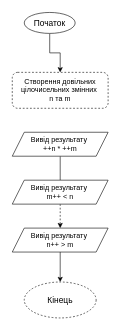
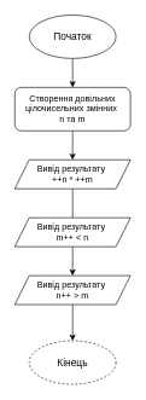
  <mxCell id="0" />
  <mxCell id="1" parent="0" />
  <mxCell id="2" value="" style="edgeStyle=orthogonalEdgeStyle;rounded=0;orthogonalLoop=1;jettySize=auto;html=1;" edge="1" parent="1" source="3" target="7"><mxGeometry relative="1" as="geometry" /></mxCell>
- <mxCell id="3" value="&lt;font style=&quot;font-size: 14px;&quot;&gt;Початок&lt;/font&gt;" style="ellipse;whiteSpace=wrap;html=1;" vertex="1" parent="1"><mxGeometry x="40" y="20" width="85" height="35" as="geometry" /></mxCell>
+ <mxCell id="3" value="&lt;font style=&quot;font-size: 14px;&quot;&gt;Початок&lt;/font&gt;" style="ellipse;whiteSpace=wrap;html=1;" vertex="1" parent="1"><mxGeometry x="40" y="20" width="120" height="60" as="geometry" /></mxCell>
  <mxCell id="4" value="" style="edgeStyle=orthogonalEdgeStyle;rounded=0;orthogonalLoop=1;jettySize=auto;html=1;endArrow=none;" edge="1" parent="1" source="5" target="9"><mxGeometry relative="1" as="geometry" /></mxCell>
  <mxCell id="5" value="Вивід результату&amp;nbsp;&lt;div&gt;++n * ++m&lt;/div&gt;" style="shape=parallelogram;perimeter=parallelogramPerimeter;whiteSpace=wrap;html=1;fixedSize=1;" vertex="1" parent="1"><mxGeometry x="20" y="220" width="160" height="40" as="geometry" /></mxCell>
- <mxCell id="7" value="Створення довільних цілочисельних змінних&amp;nbsp;&lt;div&gt;n та m&lt;/div&gt;" style="rounded=1;whiteSpace=wrap;html=1;dashed=1;" vertex="1" parent="1"><mxGeometry x="20" y="120" width="160" height="60" as="geometry" /></mxCell>
- <mxCell id="8" value="" style="edgeStyle=orthogonalEdgeStyle;rounded=0;orthogonalLoop=1;jettySize=auto;html=1;dashed=1;" edge="1" parent="1" source="9" target="11"><mxGeometry relative="1" as="geometry" /></mxCell>
+ <mxCell id="6" value="" style="edgeStyle=orthogonalEdgeStyle;rounded=0;orthogonalLoop=1;jettySize=auto;html=1;" edge="1" parent="1" source="7" target="5"><mxGeometry relative="1" as="geometry" /></mxCell>
+ <mxCell id="7" value="Створення довільних цілочисельних змінних&amp;nbsp;&lt;div&gt;n та m&lt;/div&gt;" style="rounded=1;whiteSpace=wrap;html=1;" vertex="1" parent="1"><mxGeometry x="20" y="120" width="160" height="60" as="geometry" /></mxCell>
+ <mxCell id="8" value="" style="edgeStyle=orthogonalEdgeStyle;rounded=0;orthogonalLoop=1;jettySize=auto;html=1;" edge="1" parent="1" source="9" target="11"><mxGeometry relative="1" as="geometry" /></mxCell>
  <mxCell id="9" value="Вивід результату&amp;nbsp;&lt;div&gt;m++ &amp;lt; n&lt;/div&gt;" style="shape=parallelogram;perimeter=parallelogramPerimeter;whiteSpace=wrap;html=1;fixedSize=1;" vertex="1" parent="1"><mxGeometry x="20" y="300" width="160" height="40" as="geometry" /></mxCell>
  <mxCell id="10" value="" style="edgeStyle=orthogonalEdgeStyle;rounded=0;orthogonalLoop=1;jettySize=auto;html=1;" edge="1" parent="1" source="11" target="12"><mxGeometry relative="1" as="geometry" /></mxCell>
  <mxCell id="11" value="Вивід результату&amp;nbsp;&lt;div&gt;n++ &amp;gt; m&lt;/div&gt;" style="shape=parallelogram;perimeter=parallelogramPerimeter;whiteSpace=wrap;html=1;fixedSize=1;" vertex="1" parent="1"><mxGeometry x="20" y="380" width="160" height="40" as="geometry" /></mxCell>
  <mxCell id="12" value="&lt;font style=&quot;font-size: 14px;&quot;&gt;Кінець&lt;/font&gt;" style="ellipse;whiteSpace=wrap;html=1;dashed=1;" vertex="1" parent="1"><mxGeometry x="40" y="470" width="120" height="60" as="geometry" /></mxCell>
